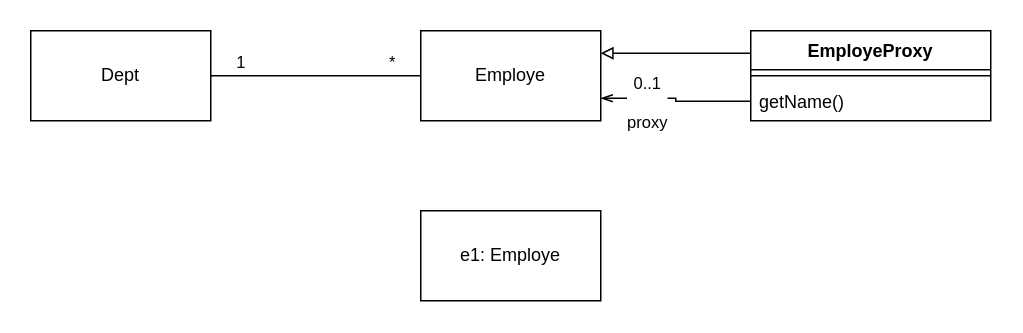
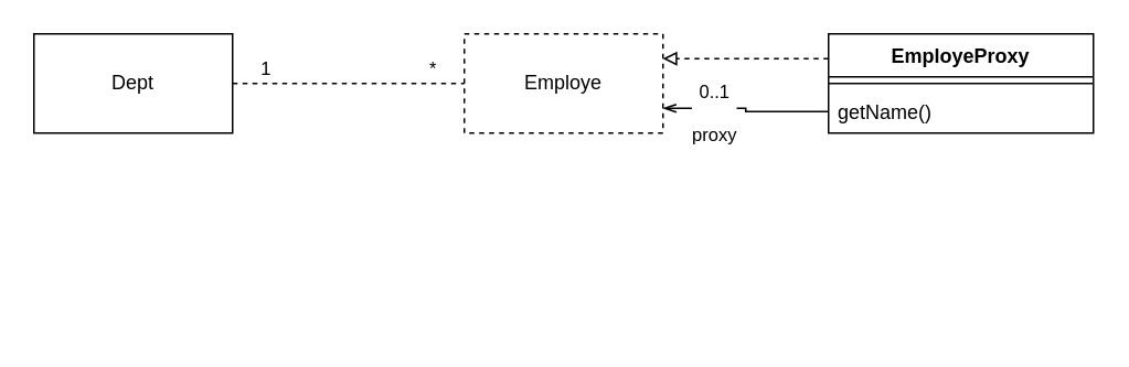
  <mxCell id="0" />
  <mxCell id="1" parent="0" />
  <mxCell id="2" value="Dept" style="rounded=0;whiteSpace=wrap;html=1;" vertex="1" parent="1"><mxGeometry x="20" y="20" width="120" height="60" as="geometry" /></mxCell>
- <mxCell id="3" value="Employe" style="rounded=0;whiteSpace=wrap;html=1;" vertex="1" parent="1"><mxGeometry x="280" y="20" width="120" height="60" as="geometry" /></mxCell>
- <mxCell id="4" value="e1: Employe" style="rounded=0;whiteSpace=wrap;html=1;" vertex="1" parent="1"><mxGeometry x="280" y="140" width="120" height="60" as="geometry" /></mxCell>
- <mxCell id="5" value="" style="endArrow=none;html=1;exitX=1;exitY=0.5;exitDx=0;exitDy=0;entryX=0;entryY=0.5;entryDx=0;entryDy=0;" edge="1" parent="1" source="2" target="3"><mxGeometry width="50" height="50" relative="1" as="geometry"><mxPoint x="290" y="170" as="sourcePoint" /><mxPoint x="340" y="120" as="targetPoint" /></mxGeometry></mxCell>
+ <mxCell id="3" value="Employe" style="rounded=0;whiteSpace=wrap;html=1;dashed=1;" vertex="1" parent="1"><mxGeometry x="280" y="20" width="120" height="60" as="geometry" /></mxCell>
+ <mxCell id="5" value="" style="endArrow=none;html=1;exitX=1;exitY=0.5;exitDx=0;exitDy=0;entryX=0;entryY=0.5;entryDx=0;entryDy=0;dashed=1;" edge="1" parent="1" source="2" target="3"><mxGeometry width="50" height="50" relative="1" as="geometry"><mxPoint x="290" y="170" as="sourcePoint" /><mxPoint x="340" y="120" as="targetPoint" /></mxGeometry></mxCell>
  <mxCell id="6" value="1" style="edgeLabel;html=1;align=center;verticalAlign=middle;resizable=0;points=[];" vertex="1" connectable="0" parent="5"><mxGeometry x="-0.729" y="-3" relative="1" as="geometry"><mxPoint y="-13" as="offset" /></mxGeometry></mxCell>
  <mxCell id="7" value="*" style="edgeLabel;html=1;align=center;verticalAlign=middle;resizable=0;points=[];" vertex="1" connectable="0" parent="5"><mxGeometry x="0.757" y="-1" relative="1" as="geometry"><mxPoint x="-3" y="-11" as="offset" /></mxGeometry></mxCell>
- <mxCell id="8" style="edgeStyle=orthogonalEdgeStyle;rounded=0;orthogonalLoop=1;jettySize=auto;html=1;exitX=0;exitY=0.25;exitDx=0;exitDy=0;entryX=1;entryY=0.25;entryDx=0;entryDy=0;endArrow=block;endFill=0;" edge="1" parent="1" source="9" target="3"><mxGeometry relative="1" as="geometry" /></mxCell>
+ <mxCell id="8" style="edgeStyle=orthogonalEdgeStyle;rounded=0;orthogonalLoop=1;jettySize=auto;html=1;exitX=0;exitY=0.25;exitDx=0;exitDy=0;entryX=1;entryY=0.25;entryDx=0;entryDy=0;endArrow=block;endFill=0;dashed=1;" edge="1" parent="1" source="9" target="3"><mxGeometry relative="1" as="geometry" /></mxCell>
  <mxCell id="9" value="EmployeProxy" style="swimlane;fontStyle=1;align=center;verticalAlign=top;childLayout=stackLayout;horizontal=1;startSize=26;horizontalStack=0;resizeParent=1;resizeParentMax=0;resizeLast=0;collapsible=1;marginBottom=0;" vertex="1" parent="1"><mxGeometry x="500" y="20" width="160" height="60" as="geometry" /></mxCell>
  <mxCell id="10" value="" style="line;strokeWidth=1;fillColor=none;align=left;verticalAlign=middle;spacingTop=-1;spacingLeft=3;spacingRight=3;rotatable=0;labelPosition=right;points=[];portConstraint=eastwest;" vertex="1" parent="9"><mxGeometry y="26" width="160" height="8" as="geometry" /></mxCell>
  <mxCell id="11" value="getName()" style="text;strokeColor=none;fillColor=none;align=left;verticalAlign=top;spacingLeft=4;spacingRight=4;overflow=hidden;rotatable=0;points=[[0,0.5],[1,0.5]];portConstraint=eastwest;" vertex="1" parent="9"><mxGeometry y="34" width="160" height="26" as="geometry" /></mxCell>
  <mxCell id="12" style="edgeStyle=orthogonalEdgeStyle;rounded=0;orthogonalLoop=1;jettySize=auto;html=1;exitX=0;exitY=0.5;exitDx=0;exitDy=0;entryX=1;entryY=0.75;entryDx=0;entryDy=0;endArrow=openThin;endFill=0;" edge="1" parent="1" source="11" target="3"><mxGeometry relative="1" as="geometry" /></mxCell>
  <mxCell id="13" value="0..1&lt;br&gt;&lt;br&gt;proxy" style="edgeLabel;html=1;align=center;verticalAlign=middle;resizable=0;points=[];" vertex="1" connectable="0" parent="12"><mxGeometry x="-0.235" y="1" relative="1" as="geometry"><mxPoint x="-31" y="-1" as="offset" /></mxGeometry></mxCell>
